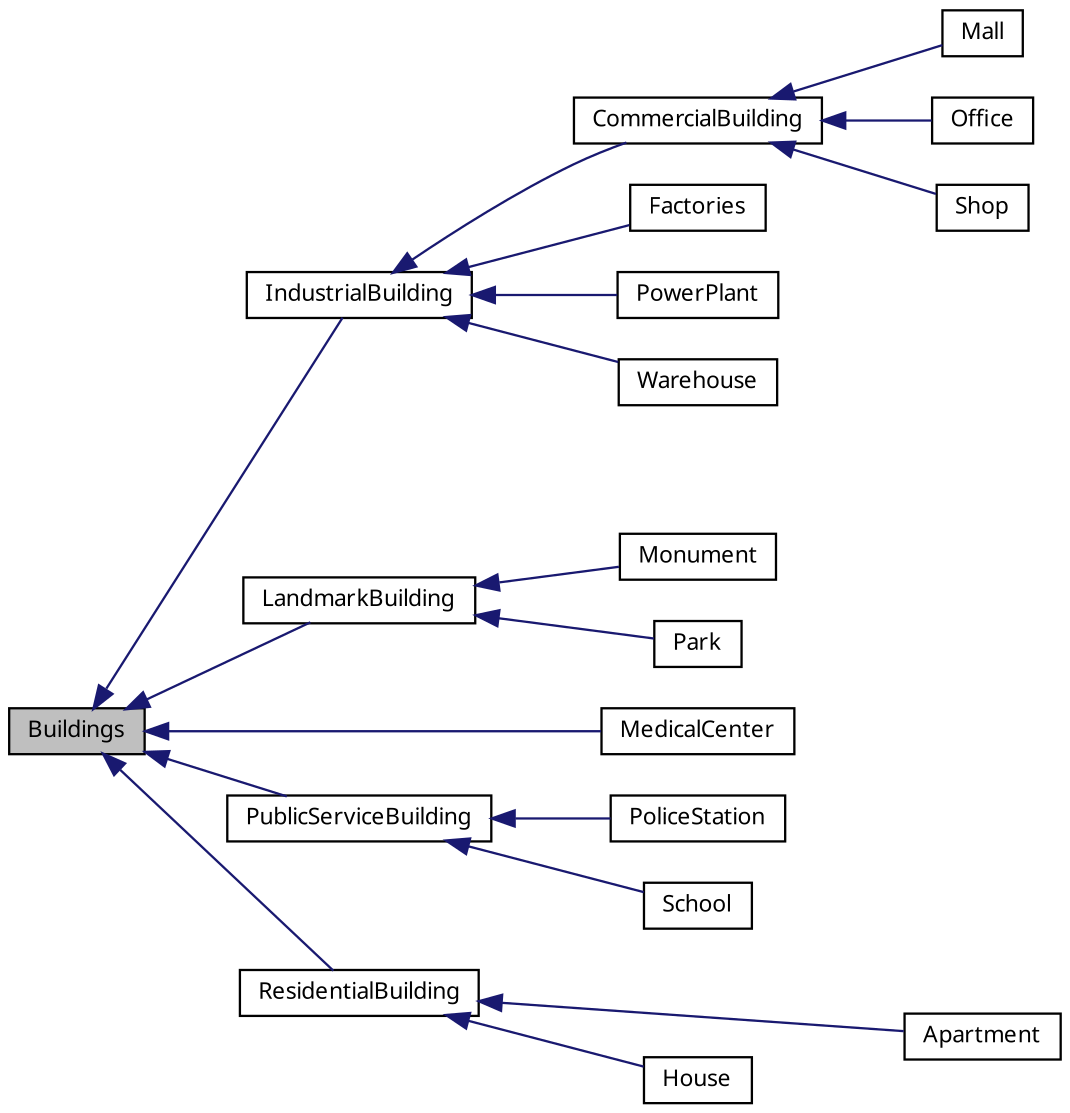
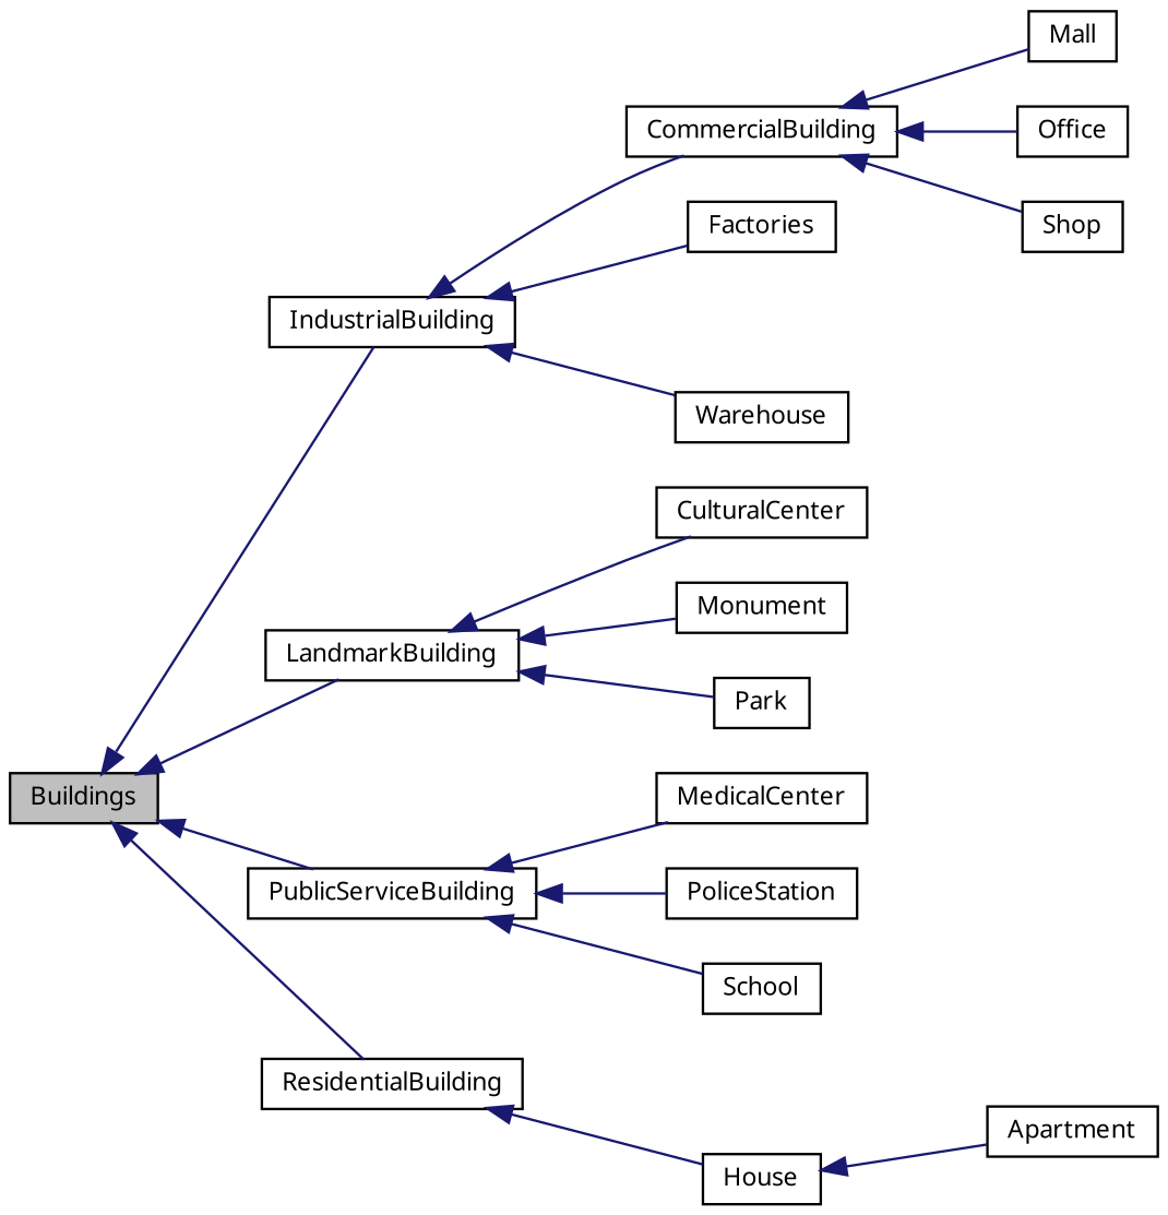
  digraph {
    fontname="Noto Sans"
    rankdir=LR
    node [color=black fillcolor=white fontname="Noto Sans" fontsize=10 shape=record style=filled]
    edge [color=midnightblue dir=back fontname="Noto Sans" fontsize=10 labelfontname=Helvetica labelfontsize=10 style=solid]
    n1 [fillcolor=grey75 fontcolor=black height=0.2 label=Buildings width=0.4]
    n2 [height=0.2 label=IndustrialBuilding width=0.4]
    n3 [height=0.2 label=LandmarkBuilding width=0.4]
    n4 [height=0.2 label=PublicServiceBuilding width=0.4]
    n5 [height=0.2 label=ResidentialBuilding width=0.4]
    n6 [height=0.2 label=CommercialBuilding width=0.4]
    n7 [height=0.2 label=Mall width=0.4]
    n8 [height=0.2 label=Office width=0.4]
    n9 [height=0.2 label=Shop width=0.4]
    n10 [height=0.2 label=Factories width=0.4]
-   n11 [height=0.2 label=PowerPlant width=0.4]
    n12 [height=0.2 label=Warehouse width=0.4]
+   n13 [height=0.2 label=CulturalCenter width=0.4]
    n14 [height=0.2 label=Monument width=0.4]
    n15 [height=0.2 label=Park width=0.4]
    n16 [height=0.2 label=MedicalCenter width=0.4]
    n17 [height=0.2 label=PoliceStation width=0.4]
    n18 [height=0.2 label=School width=0.4]
    n19 [height=0.2 label=Apartment width=0.4]
    n20 [height=0.2 label=House width=0.4]
    n1 -> n2
    n1 -> n3
    n1 -> n4
    n1 -> n5
    n2 -> n6
    n2 -> n10
-   n2 -> n11
    n2 -> n12
+   n3 -> n13
    n3 -> n14
    n3 -> n15
-   n1 -> n16
+   n4 -> n16
    n4 -> n17
    n4 -> n18
-   n5 -> n19
+   n20 -> n19
    n5 -> n20
    n6 -> n7
    n6 -> n8
    n6 -> n9
  }
